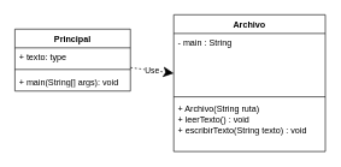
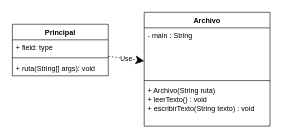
  <mxCell id="0" />
  <mxCell id="1" parent="0" />
  <mxCell id="2" value="Archivo" style="swimlane;fontStyle=1;align=center;verticalAlign=top;childLayout=stackLayout;horizontal=1;startSize=26;horizontalStack=0;resizeParent=1;resizeParentMax=0;resizeLast=0;collapsible=1;marginBottom=0;whiteSpace=wrap;html=1;" parent="1" vertex="1"><mxGeometry x="240" y="20" width="210" height="190" as="geometry"><mxRectangle x="350" y="100" width="90" height="30" as="alternateBounds" /></mxGeometry></mxCell>
  <mxCell id="3" value="- main : String&lt;div&gt;&lt;br&gt;&lt;/div&gt;" style="text;strokeColor=none;fillColor=none;align=left;verticalAlign=top;spacingLeft=4;spacingRight=4;overflow=hidden;rotatable=0;points=[[0,0.5],[1,0.5]];portConstraint=eastwest;whiteSpace=wrap;html=1;" parent="2" vertex="1"><mxGeometry y="26" width="210" height="84" as="geometry" /></mxCell>
  <mxCell id="4" value="" style="line;strokeWidth=1;fillColor=none;align=left;verticalAlign=middle;spacingTop=-1;spacingLeft=3;spacingRight=3;rotatable=0;labelPosition=right;points=[];portConstraint=eastwest;strokeColor=inherit;" parent="2" vertex="1"><mxGeometry y="110" width="210" height="8" as="geometry" /></mxCell>
  <mxCell id="5" value="&lt;div&gt;+ Archivo(String ruta)&lt;/div&gt;+ leerTexto() : void&lt;div&gt;+ escribirTexto(String texto) : void&lt;/div&gt;" style="text;strokeColor=none;fillColor=none;align=left;verticalAlign=top;spacingLeft=4;spacingRight=4;overflow=hidden;rotatable=0;points=[[0,0.5],[1,0.5]];portConstraint=eastwest;whiteSpace=wrap;html=1;" parent="2" vertex="1"><mxGeometry y="118" width="210" height="72" as="geometry" /></mxCell>
  <mxCell id="6" value="Principal" style="swimlane;fontStyle=1;align=center;verticalAlign=top;childLayout=stackLayout;horizontal=1;startSize=26;horizontalStack=0;resizeParent=1;resizeParentMax=0;resizeLast=0;collapsible=1;marginBottom=0;whiteSpace=wrap;html=1;" vertex="1" parent="1"><mxGeometry x="20" y="40" width="160" height="86" as="geometry" /></mxCell>
- <mxCell id="7" value="+ texto: type" style="text;strokeColor=none;fillColor=none;align=left;verticalAlign=top;spacingLeft=4;spacingRight=4;overflow=hidden;rotatable=0;points=[[0,0.5],[1,0.5]];portConstraint=eastwest;whiteSpace=wrap;html=1;" vertex="1" parent="6"><mxGeometry y="26" width="160" height="26" as="geometry" /></mxCell>
+ <mxCell id="7" value="+ field: type" style="text;strokeColor=none;fillColor=none;align=left;verticalAlign=top;spacingLeft=4;spacingRight=4;overflow=hidden;rotatable=0;points=[[0,0.5],[1,0.5]];portConstraint=eastwest;whiteSpace=wrap;html=1;" vertex="1" parent="6"><mxGeometry y="26" width="160" height="26" as="geometry" /></mxCell>
  <mxCell id="8" value="" style="line;strokeWidth=1;fillColor=none;align=left;verticalAlign=middle;spacingTop=-1;spacingLeft=3;spacingRight=3;rotatable=0;labelPosition=right;points=[];portConstraint=eastwest;strokeColor=inherit;" vertex="1" parent="6"><mxGeometry y="52" width="160" height="8" as="geometry" /></mxCell>
- <mxCell id="9" value="+ main(String[] args): void" style="text;strokeColor=none;fillColor=none;align=left;verticalAlign=top;spacingLeft=4;spacingRight=4;overflow=hidden;rotatable=0;points=[[0,0.5],[1,0.5]];portConstraint=eastwest;whiteSpace=wrap;html=1;" vertex="1" parent="6"><mxGeometry y="60" width="160" height="26" as="geometry" /></mxCell>
+ <mxCell id="9" value="+ ruta(String[] args): void" style="text;strokeColor=none;fillColor=none;align=left;verticalAlign=top;spacingLeft=4;spacingRight=4;overflow=hidden;rotatable=0;points=[[0,0.5],[1,0.5]];portConstraint=eastwest;whiteSpace=wrap;html=1;" vertex="1" parent="6"><mxGeometry y="60" width="160" height="26" as="geometry" /></mxCell>
  <mxCell id="10" value="Use" style="endArrow=classic;endSize=12;dashed=1;html=1;rounded=0;" edge="1" parent="1" source="6" target="2"><mxGeometry width="160" relative="1" as="geometry"><mxPoint x="180" y="90" as="sourcePoint" /><mxPoint x="340" y="90" as="targetPoint" /></mxGeometry></mxCell>
